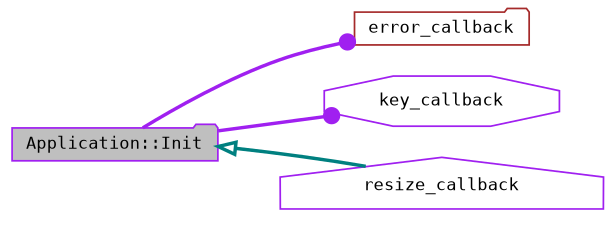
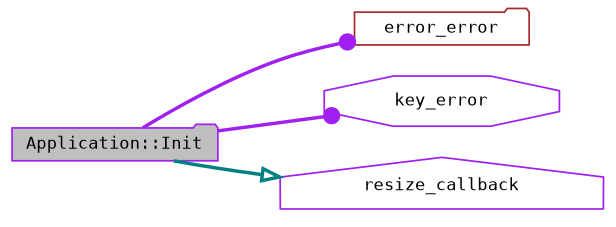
  digraph {
    fontname="DejaVu Sans Mono"
    rankdir=LR
    node [color=purple fontname="DejaVu Sans Mono" fontsize=10 shape=folder]
    edge [arrowhead=dot color=purple fontname="DejaVu Sans Mono" fontsize=10 labelfontname=Helvetica labelfontsize=10 style=bold]
    n1 [fillcolor=grey75 fontcolor=black height=0.2 label="Application::Init" style=filled width=0.4]
-   n2 [color=brown height=0.2 label=error_callback width=0.4]
-   n3 [height=0.2 label=key_callback shape=octagon width=0.4]
+   n2 [color=brown height=0.2 label=error_error width=0.4]
+   n3 [height=0.2 label=key_error shape=octagon width=0.4]
    n4 [height=0.2 label=resize_callback shape=house width=0.4]
    n1 -> n2
    n1 -> n3
-   n4 -> n1 [arrowhead=onormal color=teal]
+   n1 -> n4 [arrowhead=onormal color=teal]
  }
